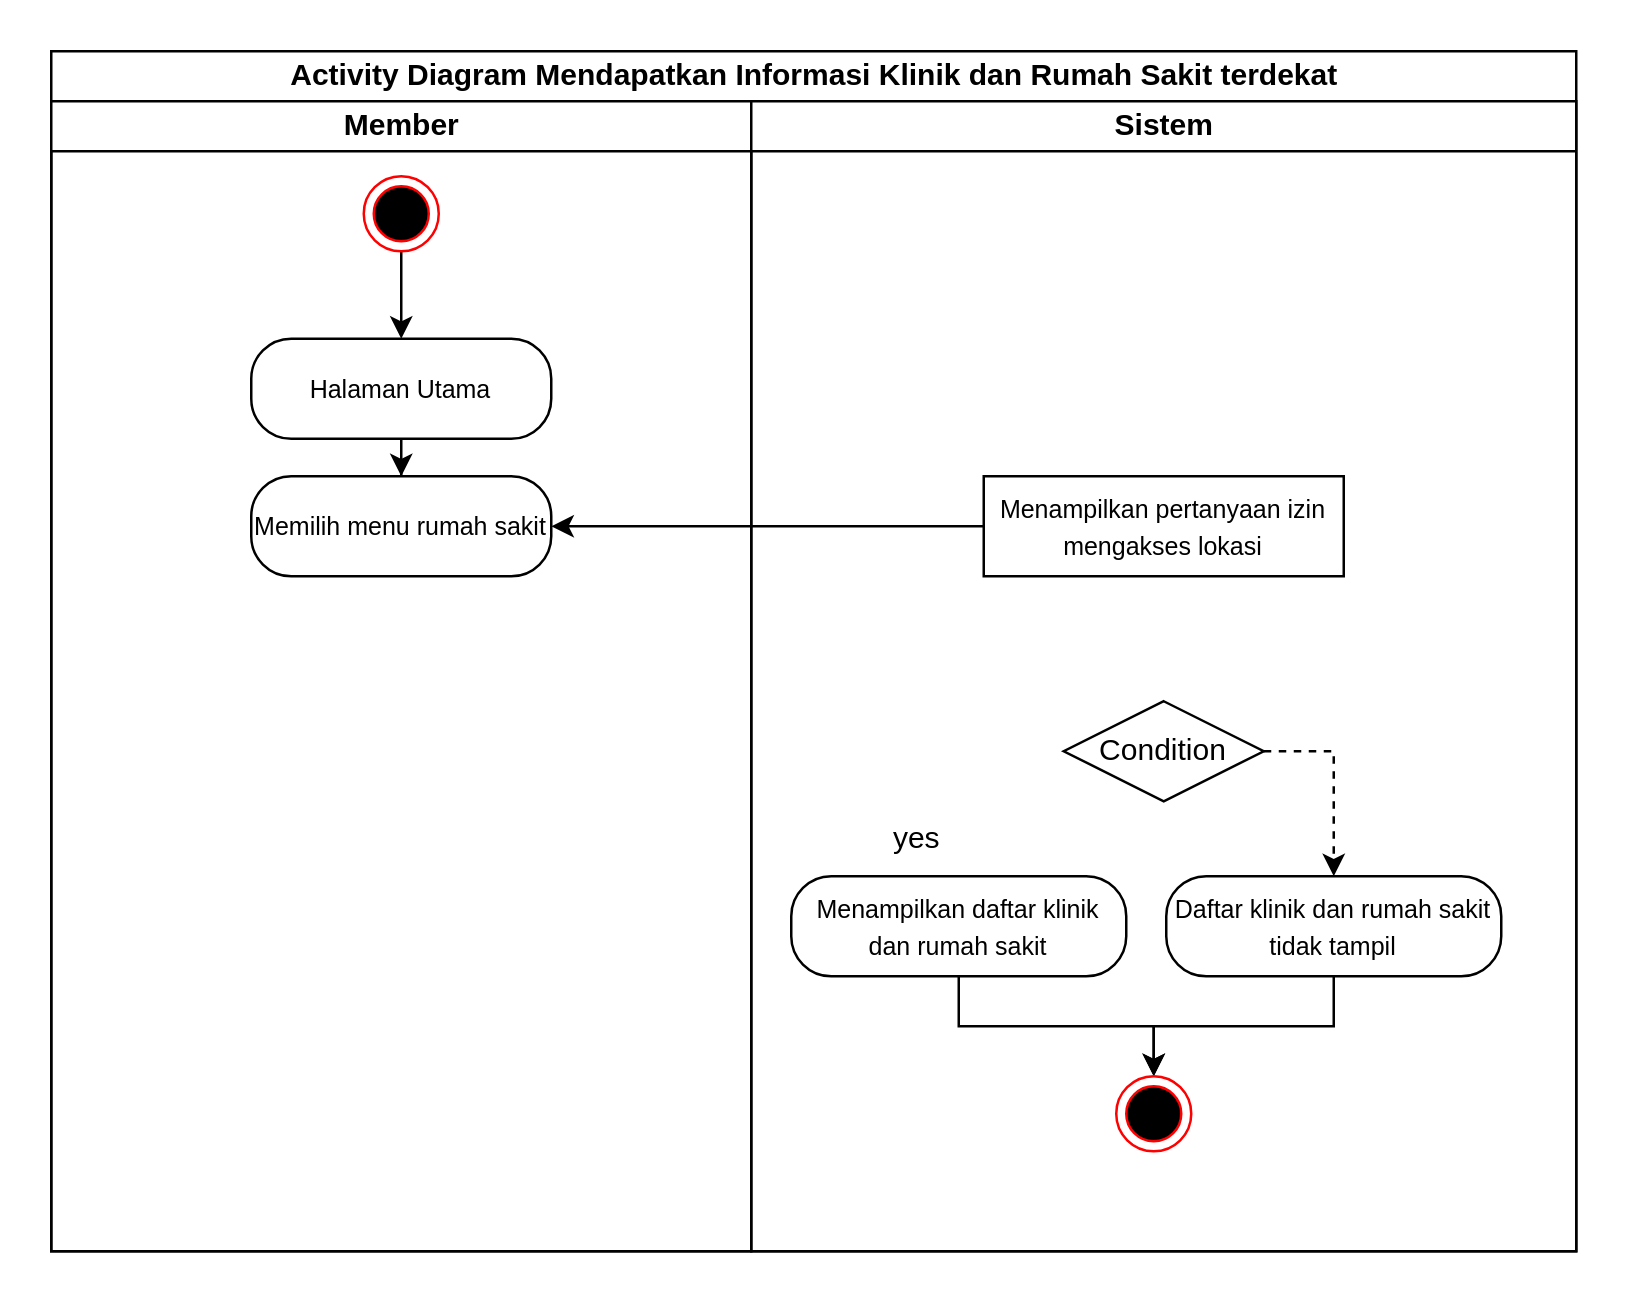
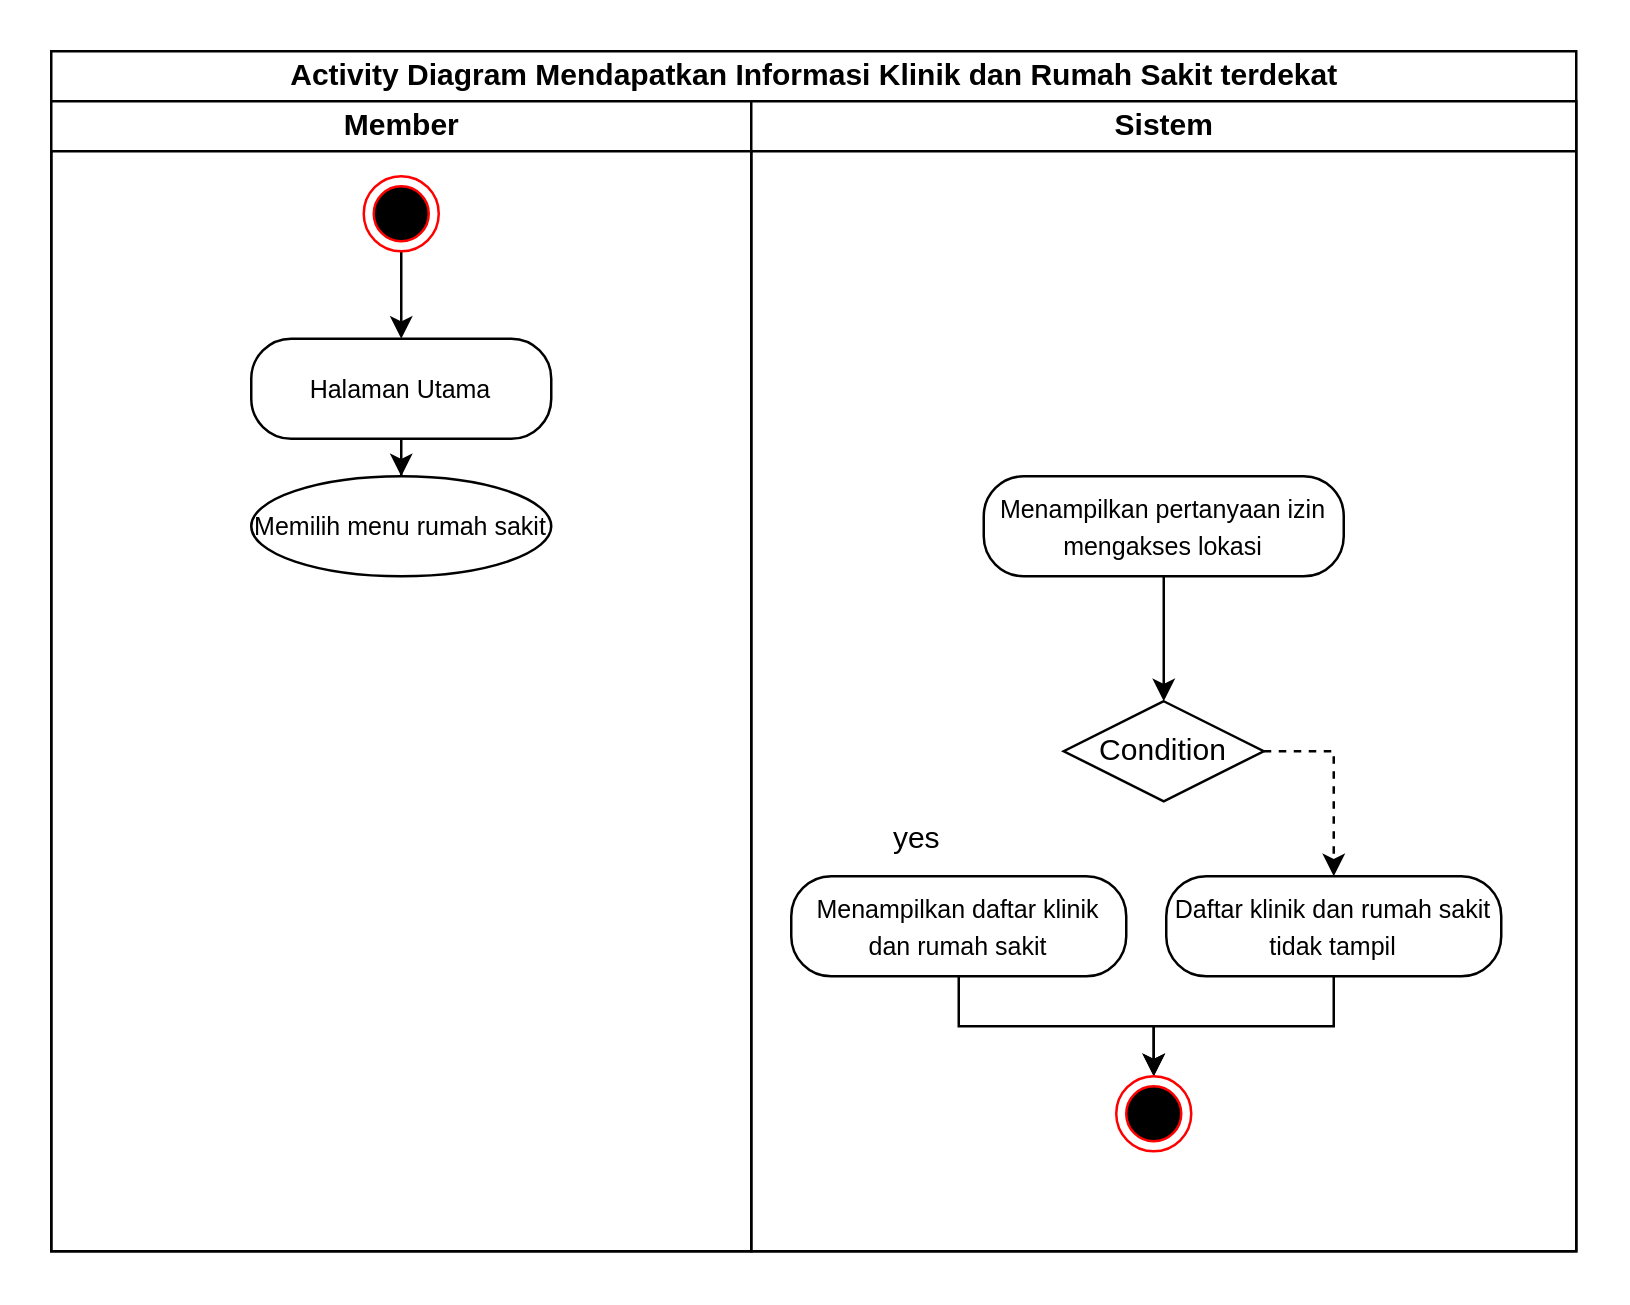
  <mxCell id="0" />
  <mxCell id="1" parent="0" />
  <mxCell id="2" value="Activity Diagram Mendapatkan Informasi Klinik dan Rumah Sakit terdekat" style="swimlane;childLayout=stackLayout;resizeParent=1;resizeParentMax=0;startSize=20;html=1;" parent="1" vertex="1"><mxGeometry x="20" y="20" width="610" height="480" as="geometry" /></mxCell>
  <mxCell id="3" value="Member" style="swimlane;startSize=20;html=1;" parent="2" vertex="1"><mxGeometry y="20" width="280" height="460" as="geometry" /></mxCell>
  <mxCell id="4" value="" style="edgeStyle=orthogonalEdgeStyle;rounded=0;orthogonalLoop=1;jettySize=auto;html=1;" parent="3" source="5" target="7" edge="1"><mxGeometry relative="1" as="geometry" /></mxCell>
  <mxCell id="5" value="" style="ellipse;html=1;shape=endState;fillColor=#000000;strokeColor=#ff0000;" parent="3" vertex="1"><mxGeometry x="125" y="30" width="30" height="30" as="geometry" /></mxCell>
  <mxCell id="6" value="" style="edgeStyle=orthogonalEdgeStyle;rounded=0;orthogonalLoop=1;jettySize=auto;html=1;" parent="3" source="7" target="8" edge="1"><mxGeometry relative="1" as="geometry" /></mxCell>
  <mxCell id="7" value="&lt;font style=&quot;font-size: 10px;&quot;&gt;Halaman Utama&lt;/font&gt;" style="rounded=1;whiteSpace=wrap;html=1;arcSize=40;fontColor=#000000;fillColor=default;strokeColor=default;" parent="3" vertex="1"><mxGeometry x="80" y="95" width="120" height="40" as="geometry" /></mxCell>
- <mxCell id="8" value="&lt;font style=&quot;font-size: 10px;&quot;&gt;Memilih menu rumah sakit&lt;/font&gt;" style="rounded=1;whiteSpace=wrap;html=1;arcSize=40;fontColor=#000000;fillColor=default;strokeColor=default;" parent="3" vertex="1"><mxGeometry x="80" y="150" width="120" height="40" as="geometry" /></mxCell>
+ <mxCell id="8" value="&lt;font style=&quot;font-size: 10px;&quot;&gt;Memilih menu rumah sakit&lt;/font&gt;" style="ellipse;whiteSpace=wrap;html=1;arcSize=40;fontColor=#000000;fillColor=default;strokeColor=default;" parent="3" vertex="1"><mxGeometry x="80" y="150" width="120" height="40" as="geometry" /></mxCell>
  <mxCell id="9" value="Sistem" style="swimlane;startSize=20;html=1;" parent="2" vertex="1"><mxGeometry x="280" y="20" width="330" height="460" as="geometry" /></mxCell>
  <mxCell id="10" style="edgeStyle=orthogonalEdgeStyle;rounded=0;orthogonalLoop=1;jettySize=auto;html=1;dashed=1;" parent="9" source="11" target="17" edge="1"><mxGeometry relative="1" as="geometry"><Array as="points"><mxPoint x="233" y="260" /><mxPoint x="233" y="300" /><mxPoint x="233" y="300" /></Array></mxGeometry></mxCell>
  <mxCell id="11" value="Condition" style="rhombus;whiteSpace=wrap;html=1;fontColor=#000000;fillColor=default;strokeColor=default;" parent="9" vertex="1"><mxGeometry x="125" y="240" width="80" height="40" as="geometry" /></mxCell>
- <mxCell id="12" value="" style="edgeStyle=orthogonalEdgeStyle;rounded=0;orthogonalLoop=1;jettySize=auto;html=1;" parent="9" source="13" target="8" edge="1"><mxGeometry relative="1" as="geometry" /></mxCell>
- <mxCell id="13" value="&lt;font style=&quot;font-size: 10px;&quot;&gt;Menampilkan pertanyaan izin mengakses lokasi&lt;/font&gt;" style="whiteSpace=wrap;html=1;arcSize=40;fontColor=#000000;fillColor=default;strokeColor=default;rounded=0;" parent="9" vertex="1"><mxGeometry x="93" y="150" width="144" height="40" as="geometry" /></mxCell>
+ <mxCell id="12" value="" style="edgeStyle=orthogonalEdgeStyle;rounded=0;orthogonalLoop=1;jettySize=auto;html=1;" parent="9" source="13" target="11" edge="1"><mxGeometry relative="1" as="geometry" /></mxCell>
+ <mxCell id="13" value="&lt;font style=&quot;font-size: 10px;&quot;&gt;Menampilkan pertanyaan izin mengakses lokasi&lt;/font&gt;" style="rounded=1;whiteSpace=wrap;html=1;arcSize=40;fontColor=#000000;fillColor=default;strokeColor=default;" parent="9" vertex="1"><mxGeometry x="93" y="150" width="144" height="40" as="geometry" /></mxCell>
  <mxCell id="14" style="edgeStyle=orthogonalEdgeStyle;rounded=0;orthogonalLoop=1;jettySize=auto;html=1;entryX=0.5;entryY=0;entryDx=0;entryDy=0;" parent="9" source="15" target="19" edge="1"><mxGeometry relative="1" as="geometry" /></mxCell>
  <mxCell id="15" value="&lt;font style=&quot;font-size: 10px;&quot;&gt;Menampilkan daftar klinik dan rumah sakit&lt;/font&gt;" style="rounded=1;whiteSpace=wrap;html=1;arcSize=40;fontColor=#000000;fillColor=default;strokeColor=default;" parent="9" vertex="1"><mxGeometry x="16" y="310" width="134" height="40" as="geometry" /></mxCell>
  <mxCell id="16" style="edgeStyle=orthogonalEdgeStyle;rounded=0;orthogonalLoop=1;jettySize=auto;html=1;entryX=0.5;entryY=0;entryDx=0;entryDy=0;" parent="9" source="17" target="19" edge="1"><mxGeometry relative="1" as="geometry" /></mxCell>
  <mxCell id="17" value="&lt;font style=&quot;font-size: 10px;&quot;&gt;Daftar klinik dan rumah sakit tidak tampil&lt;/font&gt;" style="rounded=1;whiteSpace=wrap;html=1;arcSize=40;fontColor=#000000;fillColor=default;strokeColor=default;" parent="9" vertex="1"><mxGeometry x="166" y="310" width="134" height="40" as="geometry" /></mxCell>
  <mxCell id="18" value="yes" style="text;html=1;align=center;verticalAlign=middle;resizable=0;points=[];autosize=1;strokeColor=none;fillColor=none;" parent="9" vertex="1"><mxGeometry x="46" y="280" width="40" height="30" as="geometry" /></mxCell>
  <mxCell id="19" value="" style="ellipse;html=1;shape=endState;fillColor=#000000;strokeColor=#ff0000;" parent="9" vertex="1"><mxGeometry x="146" y="390" width="30" height="30" as="geometry" /></mxCell>
